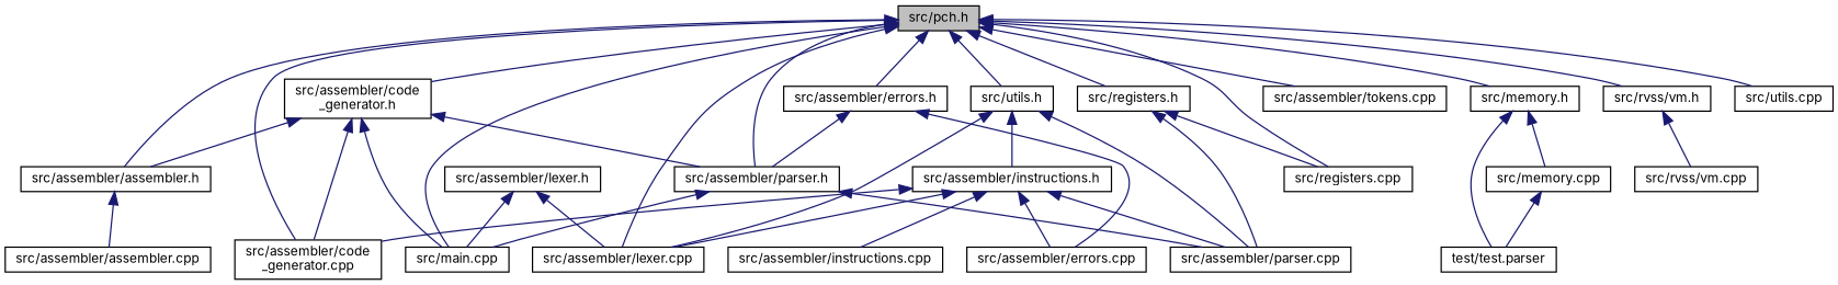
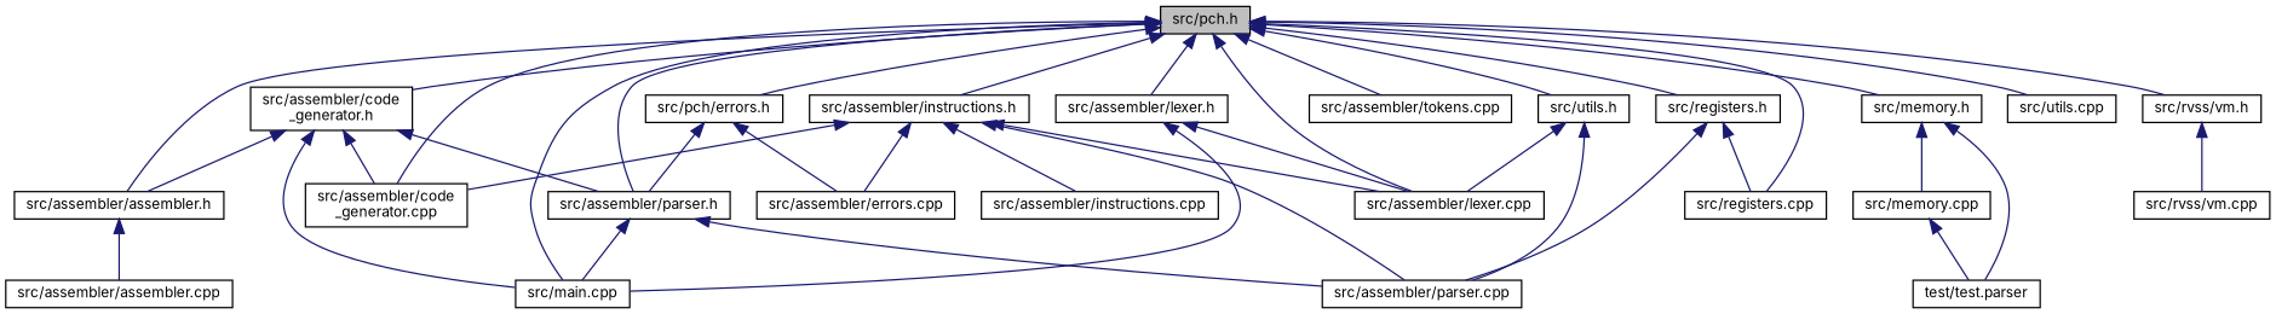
  digraph {
    fontname=Inter
    node [color=black fillcolor=white fontname=Inter fontsize=10 shape=record style=filled]
    edge [color=midnightblue dir=back fontname=Inter fontsize=10 labelfontname=Helvetica labelfontsize=10 style=solid]
    n1 [fillcolor=grey75 fontcolor=black height=0.2 label="src/pch.h" width=0.4]
    n2 [height=0.2 label="src/assembler/assembler.h" width=0.4]
    n3 [height=0.2 label="src/assembler/code\l_generator.cpp" width=0.4]
    n4 [height=0.2 label="src/assembler/code\l_generator.h" width=0.4]
    n5 [height=0.2 label="src/assembler/parser.h" width=0.4]
    n6 [height=0.2 label="src/main.cpp" width=0.4]
-   n7 [height=0.2 label="src/assembler/errors.h" width=0.4]
+   n7 [height=0.2 label="src/pch/errors.h" width=0.4]
    n8 [height=0.2 label="src/assembler/instructions.h" width=0.4]
    n9 [height=0.2 label="src/assembler/lexer.cpp" width=0.4]
    n10 [height=0.2 label="src/assembler/lexer.h" width=0.4]
    n11 [height=0.2 label="src/assembler/tokens.cpp" width=0.4]
    n12 [height=0.2 label="src/memory.h" width=0.4]
    n13 [height=0.2 label="src/registers.cpp" width=0.4]
    n14 [height=0.2 label="src/registers.h" width=0.4]
    n15 [height=0.2 label="src/rvss/vm.h" width=0.4]
    n16 [height=0.2 label="src/utils.cpp" width=0.4]
    n17 [height=0.2 label="src/utils.h" width=0.4]
    n18 [height=0.2 label="src/assembler/assembler.cpp" width=0.4]
    n19 [height=0.2 label="src/assembler/parser.cpp" width=0.4]
    n20 [height=0.2 label="src/assembler/errors.cpp" width=0.4]
    n21 [height=0.2 label="src/assembler/instructions.cpp" width=0.4]
    n22 [height=0.2 label="src/memory.cpp" width=0.4]
    n23 [height=0.2 label="test/test.parser" width=0.4]
    n24 [height=0.2 label="src/rvss/vm.cpp" width=0.4]
    n1 -> n2
    n1 -> n3
    n1 -> n4
    n1 -> n5
    n1 -> n6
    n1 -> n7
-   n17 -> n8
+   n1 -> n8
    n1 -> n9
+   n1 -> n10
    n1 -> n11
    n1 -> n12
    n1 -> n13
    n1 -> n14
    n1 -> n15
    n1 -> n16
    n1 -> n17
    n2 -> n18
    n4 -> n2
    n4 -> n3
    n4 -> n5
    n4 -> n6
    n5 -> n6
    n5 -> n19
    n7 -> n5
    n7 -> n20
    n8 -> n3
    n8 -> n9
    n8 -> n19
    n8 -> n20
    n8 -> n21
    n10 -> n6
    n10 -> n9
    n12 -> n22
    n12 -> n23
    n14 -> n13
    n14 -> n19
    n15 -> n24
    n17 -> n9
    n17 -> n19
    n22 -> n23
  }
